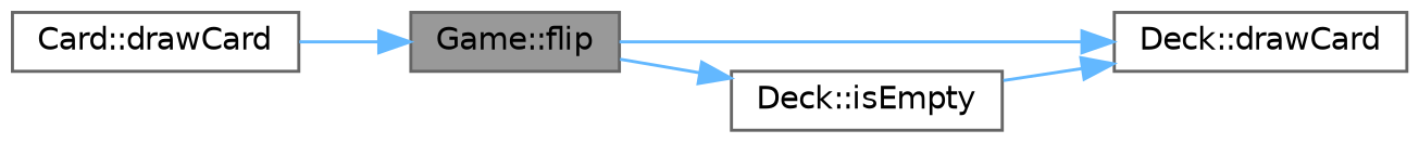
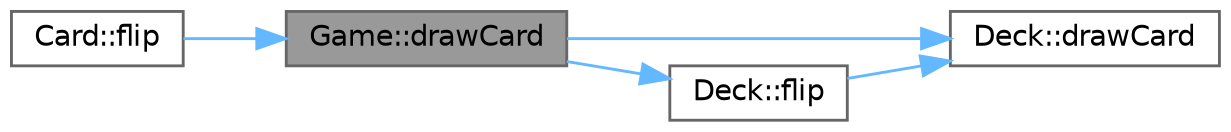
  digraph {
    rankdir=LR
    node [color=grey40 fillcolor=white fontname=Helvetica fontsize=10 shape=box style=filled]
    edge [color=steelblue1 fontname=Helvetica fontsize=10 labelfontname=Helvetica labelfontsize=10 style=solid]
-   n1 [color=gray40 fillcolor=grey60 fontcolor=black height=0.2 label="Game::flip" width=0.4]
+   n1 [color=gray40 fillcolor=grey60 fontcolor=black height=0.2 label="Game::drawCard" width=0.4]
    n2 [height=0.2 label="Deck::drawCard" width=0.4]
-   n3 [height=0.2 label="Deck::isEmpty" width=0.4]
-   n4 [height=0.2 label="Card::drawCard" width=0.4]
+   n3 [height=0.2 label="Deck::flip" width=0.4]
+   n4 [height=0.2 label="Card::flip" width=0.4]
    n1 -> n2
    n1 -> n3
    n3 -> n2
    n4 -> n1
  }
